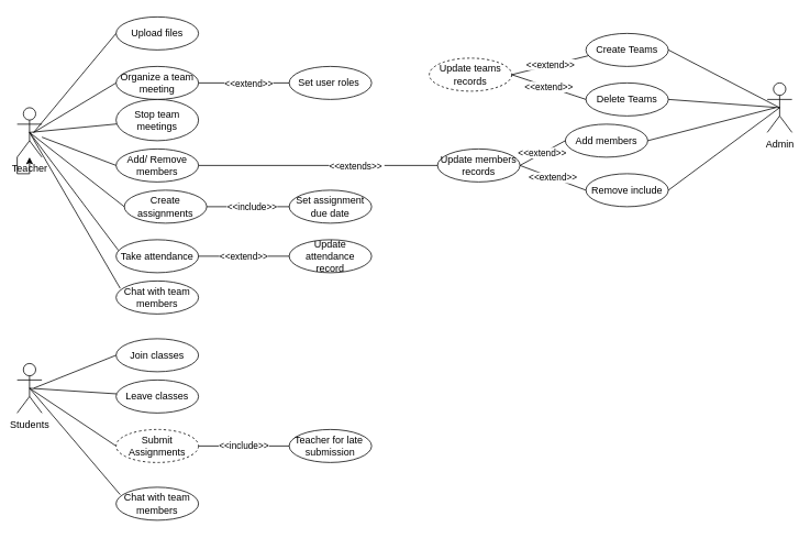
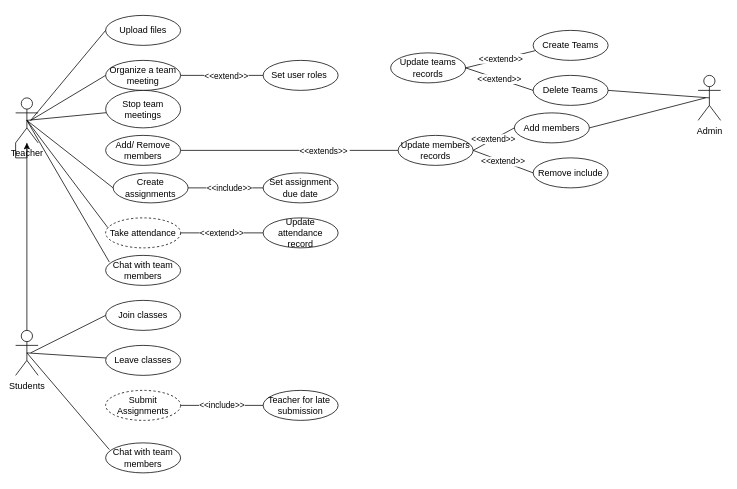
  <mxCell id="0" />
  <mxCell id="1" parent="0" />
  <mxCell id="2" value="Students" style="shape=umlActor;verticalLabelPosition=bottom;verticalAlign=top;html=1;outlineConnect=0;" vertex="1" parent="1"><mxGeometry x="20" y="440" width="30" height="60" as="geometry" /></mxCell>
  <mxCell id="3" value="Create Teams" style="ellipse;whiteSpace=wrap;html=1;" vertex="1" parent="1"><mxGeometry x="710" y="40" width="100" height="40" as="geometry" /></mxCell>
  <mxCell id="4" value="Admin" style="shape=umlActor;verticalLabelPosition=bottom;verticalAlign=top;html=1;outlineConnect=0;" vertex="1" parent="1"><mxGeometry x="930" y="100" width="30" height="60" as="geometry" /></mxCell>
  <mxCell id="5" value="Add members" style="ellipse;whiteSpace=wrap;html=1;" vertex="1" parent="1"><mxGeometry x="685" y="150" width="100" height="40" as="geometry" /></mxCell>
  <mxCell id="6" value="Remove include" style="ellipse;whiteSpace=wrap;html=1;" vertex="1" parent="1"><mxGeometry x="710" y="210" width="100" height="40" as="geometry" /></mxCell>
  <mxCell id="7" value="Delete Teams" style="ellipse;whiteSpace=wrap;html=1;" vertex="1" parent="1"><mxGeometry x="710" y="100" width="100" height="40" as="geometry" /></mxCell>
- <mxCell id="8" value="Update teams records" style="ellipse;whiteSpace=wrap;html=1;dashed=1;" vertex="1" parent="1"><mxGeometry x="520" y="70" width="100" height="40" as="geometry" /></mxCell>
+ <mxCell id="8" value="Update teams records" style="ellipse;whiteSpace=wrap;html=1;" vertex="1" parent="1"><mxGeometry x="520" y="70" width="100" height="40" as="geometry" /></mxCell>
  <mxCell id="9" value="&amp;lt;&amp;lt;extend&amp;gt;&amp;gt;" style="endArrow=none;html=1;exitX=1;exitY=0.5;exitDx=0;exitDy=0;entryX=0;entryY=0.5;entryDx=0;entryDy=0;" edge="1" parent="1" source="8" target="7"><mxGeometry width="50" height="50" relative="1" as="geometry"><mxPoint x="570" y="130" as="sourcePoint" /><mxPoint x="620" y="80" as="targetPoint" /></mxGeometry></mxCell>
  <mxCell id="10" value="&amp;lt;&amp;lt;extend&amp;gt;&amp;gt;" style="endArrow=none;html=1;exitX=1;exitY=0.5;exitDx=0;exitDy=0;entryX=0.03;entryY=0.675;entryDx=0;entryDy=0;entryPerimeter=0;" edge="1" parent="1" source="8" target="3"><mxGeometry width="50" height="50" relative="1" as="geometry"><mxPoint x="655" y="120" as="sourcePoint" /><mxPoint x="720" y="130" as="targetPoint" /></mxGeometry></mxCell>
  <mxCell id="11" value="Update members records" style="ellipse;whiteSpace=wrap;html=1;" vertex="1" parent="1"><mxGeometry x="530" y="180" width="100" height="40" as="geometry" /></mxCell>
  <mxCell id="12" value="&amp;lt;&amp;lt;extend&amp;gt;&amp;gt;" style="endArrow=none;html=1;exitX=1;exitY=0.5;exitDx=0;exitDy=0;entryX=0;entryY=0.5;entryDx=0;entryDy=0;" edge="1" source="11" parent="1" target="6"><mxGeometry width="50" height="50" relative="1" as="geometry"><mxPoint x="549" y="233" as="sourcePoint" /><mxPoint x="689" y="223" as="targetPoint" /></mxGeometry></mxCell>
  <mxCell id="13" value="&amp;lt;&amp;lt;extend&amp;gt;&amp;gt;" style="endArrow=none;html=1;exitX=1;exitY=0.5;exitDx=0;exitDy=0;entryX=0;entryY=0.5;entryDx=0;entryDy=0;" edge="1" source="11" parent="1" target="5"><mxGeometry width="50" height="50" relative="1" as="geometry"><mxPoint x="634" y="223" as="sourcePoint" /><mxPoint x="692" y="170" as="targetPoint" /></mxGeometry></mxCell>
- <mxCell id="14" value="" style="endArrow=none;html=1;entryX=1;entryY=0.5;entryDx=0;entryDy=0;exitX=0.5;exitY=0.5;exitDx=0;exitDy=0;exitPerimeter=0;" edge="1" parent="1" source="4" target="3"><mxGeometry width="50" height="50" relative="1" as="geometry"><mxPoint x="570" y="130" as="sourcePoint" /><mxPoint x="620" y="80" as="targetPoint" /></mxGeometry></mxCell>
  <mxCell id="15" value="" style="endArrow=none;html=1;entryX=1;entryY=0.5;entryDx=0;entryDy=0;exitX=0.5;exitY=0.5;exitDx=0;exitDy=0;exitPerimeter=0;" edge="1" parent="1" source="4" target="7"><mxGeometry width="50" height="50" relative="1" as="geometry"><mxPoint x="955" y="140" as="sourcePoint" /><mxPoint x="820" y="70" as="targetPoint" /></mxGeometry></mxCell>
  <mxCell id="16" value="" style="endArrow=none;html=1;entryX=1;entryY=0.5;entryDx=0;entryDy=0;" edge="1" parent="1" target="5"><mxGeometry width="50" height="50" relative="1" as="geometry"><mxPoint x="940" y="130" as="sourcePoint" /><mxPoint x="830" y="80" as="targetPoint" /></mxGeometry></mxCell>
- <mxCell id="17" value="" style="endArrow=none;html=1;entryX=1;entryY=0.5;entryDx=0;entryDy=0;exitX=0.5;exitY=0.5;exitDx=0;exitDy=0;exitPerimeter=0;" edge="1" parent="1" source="4" target="6"><mxGeometry width="50" height="50" relative="1" as="geometry"><mxPoint x="975" y="160" as="sourcePoint" /><mxPoint x="840" y="90" as="targetPoint" /></mxGeometry></mxCell>
- <mxCell id="18" value="Join classes" style="ellipse;whiteSpace=wrap;html=1;" vertex="1" parent="1"><mxGeometry x="140" y="410" width="100" height="40" as="geometry" /></mxCell>
+ <mxCell id="18" value="Join classes" style="ellipse;whiteSpace=wrap;html=1;" vertex="1" parent="1"><mxGeometry x="140" y="400" width="100" height="40" as="geometry" /></mxCell>
  <mxCell id="19" value="Leave classes" style="ellipse;whiteSpace=wrap;html=1;" vertex="1" parent="1"><mxGeometry x="140" y="460" width="100" height="40" as="geometry" /></mxCell>
  <mxCell id="20" value="Submit Assignments" style="ellipse;whiteSpace=wrap;html=1;dashed=1;" vertex="1" parent="1"><mxGeometry x="140" y="520" width="100" height="40" as="geometry" /></mxCell>
  <mxCell id="21" value="Chat with team members" style="ellipse;whiteSpace=wrap;html=1;" vertex="1" parent="1"><mxGeometry x="140" y="590" width="100" height="40" as="geometry" /></mxCell>
  <mxCell id="22" value="" style="endArrow=none;html=1;entryX=0;entryY=0.5;entryDx=0;entryDy=0;" edge="1" parent="1" target="18"><mxGeometry width="50" height="50" relative="1" as="geometry"><mxPoint x="40" y="470" as="sourcePoint" /><mxPoint x="440" y="420" as="targetPoint" /></mxGeometry></mxCell>
  <mxCell id="23" value="" style="endArrow=none;html=1;exitX=0.5;exitY=0.5;exitDx=0;exitDy=0;exitPerimeter=0;" edge="1" parent="1" source="2" target="19"><mxGeometry width="50" height="50" relative="1" as="geometry"><mxPoint x="50" y="480" as="sourcePoint" /><mxPoint x="150" y="430" as="targetPoint" /></mxGeometry></mxCell>
- <mxCell id="24" value="" style="endArrow=none;html=1;exitX=0.5;exitY=0.5;exitDx=0;exitDy=0;exitPerimeter=0;entryX=0;entryY=0.5;entryDx=0;entryDy=0;" edge="1" parent="1" source="2" target="20"><mxGeometry width="50" height="50" relative="1" as="geometry"><mxPoint x="45" y="480" as="sourcePoint" /><mxPoint x="150.638" y="486.815" as="targetPoint" /></mxGeometry></mxCell>
  <mxCell id="25" value="" style="endArrow=none;html=1;exitX=0.5;exitY=0.5;exitDx=0;exitDy=0;exitPerimeter=0;entryX=0.05;entryY=0.225;entryDx=0;entryDy=0;entryPerimeter=0;" edge="1" parent="1" source="2" target="21"><mxGeometry width="50" height="50" relative="1" as="geometry"><mxPoint x="45" y="480" as="sourcePoint" /><mxPoint x="150" y="620" as="targetPoint" /></mxGeometry></mxCell>
  <mxCell id="26" value="Teacher for late&amp;nbsp;&lt;br&gt;submission" style="ellipse;whiteSpace=wrap;html=1;" vertex="1" parent="1"><mxGeometry x="350" y="520" width="100" height="40" as="geometry" /></mxCell>
  <mxCell id="27" value="&amp;lt;&amp;lt;include&amp;gt;&amp;gt;" style="endArrow=none;html=1;exitX=1;exitY=0.5;exitDx=0;exitDy=0;entryX=0;entryY=0.5;entryDx=0;entryDy=0;" edge="1" parent="1" source="20" target="26"><mxGeometry width="50" height="50" relative="1" as="geometry"><mxPoint x="390" y="570" as="sourcePoint" /><mxPoint x="440" y="520" as="targetPoint" /></mxGeometry></mxCell>
  <mxCell id="28" value="Teacher" style="shape=umlActor;verticalLabelPosition=bottom;verticalAlign=top;html=1;outlineConnect=0;" vertex="1" parent="1"><mxGeometry x="20" y="130" width="30" height="60" as="geometry" /></mxCell>
  <mxCell id="29" value="Organize a team meeting" style="ellipse;whiteSpace=wrap;html=1;" vertex="1" parent="1"><mxGeometry x="140" y="80" width="100" height="40" as="geometry" /></mxCell>
  <mxCell id="30" value="Stop team meetings" style="ellipse;whiteSpace=wrap;html=1;" vertex="1" parent="1"><mxGeometry x="140" y="120" width="100" height="50" as="geometry" /></mxCell>
  <mxCell id="31" value="Create assignments" style="ellipse;whiteSpace=wrap;html=1;" vertex="1" parent="1"><mxGeometry x="150" y="230" width="100" height="40" as="geometry" /></mxCell>
  <mxCell id="32" value="Chat with team members" style="ellipse;whiteSpace=wrap;html=1;" vertex="1" parent="1"><mxGeometry x="140" y="340" width="100" height="40" as="geometry" /></mxCell>
  <mxCell id="33" value="" style="endArrow=none;html=1;entryX=0;entryY=0.5;entryDx=0;entryDy=0;" edge="1" target="29" parent="1"><mxGeometry width="50" height="50" relative="1" as="geometry"><mxPoint x="40" y="160" as="sourcePoint" /><mxPoint x="440" y="110" as="targetPoint" /></mxGeometry></mxCell>
  <mxCell id="34" value="" style="endArrow=none;html=1;exitX=0.5;exitY=0.5;exitDx=0;exitDy=0;exitPerimeter=0;" edge="1" source="28" target="30" parent="1"><mxGeometry width="50" height="50" relative="1" as="geometry"><mxPoint x="50" y="170" as="sourcePoint" /><mxPoint x="150" y="120" as="targetPoint" /></mxGeometry></mxCell>
  <mxCell id="35" value="" style="endArrow=none;html=1;exitX=0.5;exitY=0.5;exitDx=0;exitDy=0;exitPerimeter=0;entryX=0;entryY=0.5;entryDx=0;entryDy=0;" edge="1" source="28" target="31" parent="1"><mxGeometry width="50" height="50" relative="1" as="geometry"><mxPoint x="45" y="170" as="sourcePoint" /><mxPoint x="150.638" y="176.815" as="targetPoint" /></mxGeometry></mxCell>
  <mxCell id="36" value="" style="endArrow=none;html=1;exitX=0.5;exitY=0.5;exitDx=0;exitDy=0;exitPerimeter=0;entryX=0.05;entryY=0.225;entryDx=0;entryDy=0;entryPerimeter=0;" edge="1" source="28" target="32" parent="1"><mxGeometry width="50" height="50" relative="1" as="geometry"><mxPoint x="45" y="170" as="sourcePoint" /><mxPoint x="150" y="310" as="targetPoint" /></mxGeometry></mxCell>
  <mxCell id="37" value="&amp;lt;&amp;lt;include&amp;gt;&amp;gt;" style="endArrow=none;html=1;exitX=1;exitY=0.5;exitDx=0;exitDy=0;entryX=0;entryY=0.5;entryDx=0;entryDy=0;" edge="1" source="31" parent="1"><mxGeometry width="50" height="50" relative="1" as="geometry"><mxPoint x="400" y="280" as="sourcePoint" /><mxPoint x="360" y="250" as="targetPoint" /></mxGeometry></mxCell>
  <mxCell id="38" value="Set assignment due date" style="ellipse;whiteSpace=wrap;html=1;" vertex="1" parent="1"><mxGeometry x="350" y="230" width="100" height="40" as="geometry" /></mxCell>
  <mxCell id="39" value="Upload files" style="ellipse;whiteSpace=wrap;html=1;" vertex="1" parent="1"><mxGeometry x="140" y="20" width="100" height="40" as="geometry" /></mxCell>
  <mxCell id="40" value="" style="endArrow=none;html=1;entryX=0;entryY=0.5;entryDx=0;entryDy=0;" edge="1" parent="1" target="39"><mxGeometry width="50" height="50" relative="1" as="geometry"><mxPoint x="40" y="160" as="sourcePoint" /><mxPoint x="150" y="120" as="targetPoint" /></mxGeometry></mxCell>
- <mxCell id="41" value="Take attendance" style="ellipse;whiteSpace=wrap;html=1;" vertex="1" parent="1"><mxGeometry x="140" y="290" width="100" height="40" as="geometry" /></mxCell>
+ <mxCell id="41" value="Take attendance" style="ellipse;whiteSpace=wrap;html=1;dashed=1;" vertex="1" parent="1"><mxGeometry x="140" y="290" width="100" height="40" as="geometry" /></mxCell>
  <mxCell id="42" value="&amp;lt;&amp;lt;extend&amp;gt;&amp;gt;" style="endArrow=none;html=1;exitX=1;exitY=0.5;exitDx=0;exitDy=0;entryX=0;entryY=0.5;entryDx=0;entryDy=0;" edge="1" source="41" parent="1"><mxGeometry width="50" height="50" relative="1" as="geometry"><mxPoint x="390" y="340" as="sourcePoint" /><mxPoint x="350" y="310" as="targetPoint" /></mxGeometry></mxCell>
  <mxCell id="43" value="Update attendance &lt;br&gt;record" style="ellipse;whiteSpace=wrap;html=1;" vertex="1" parent="1"><mxGeometry x="350" y="290" width="100" height="40" as="geometry" /></mxCell>
  <mxCell id="44" value="" style="endArrow=none;html=1;entryX=0.028;entryY=0.322;entryDx=0;entryDy=0;entryPerimeter=0;" edge="1" parent="1" target="41"><mxGeometry width="50" height="50" relative="1" as="geometry"><mxPoint x="35" y="160" as="sourcePoint" /><mxPoint x="130" y="280" as="targetPoint" /></mxGeometry></mxCell>
  <mxCell id="45" value="Set user roles&amp;nbsp;" style="ellipse;whiteSpace=wrap;html=1;" vertex="1" parent="1"><mxGeometry x="350" y="80" width="100" height="40" as="geometry" /></mxCell>
  <mxCell id="46" value="" style="endArrow=none;html=1;exitX=1;exitY=0.5;exitDx=0;exitDy=0;entryX=0;entryY=0.5;entryDx=0;entryDy=0;" edge="1" parent="1" source="29" target="45"><mxGeometry width="50" height="50" relative="1" as="geometry"><mxPoint x="300" y="190" as="sourcePoint" /><mxPoint x="350" y="140" as="targetPoint" /></mxGeometry></mxCell>
  <mxCell id="47" value="&amp;lt;&amp;lt;extend&amp;gt;&amp;gt;" style="edgeLabel;html=1;align=center;verticalAlign=middle;resizable=0;points=[];" vertex="1" connectable="0" parent="46"><mxGeometry x="-0.339" y="4" relative="1" as="geometry"><mxPoint x="24" y="4" as="offset" /></mxGeometry></mxCell>
  <mxCell id="48" value="Add/ Remove members" style="ellipse;whiteSpace=wrap;html=1;" vertex="1" parent="1"><mxGeometry x="140" y="180" width="100" height="40" as="geometry" /></mxCell>
- <mxCell id="49" value="" style="endArrow=none;html=1;entryX=0;entryY=0.5;entryDx=0;entryDy=0;" edge="1" parent="1" source="28" target="48"><mxGeometry width="50" height="50" relative="1" as="geometry"><mxPoint x="590" y="320" as="sourcePoint" /><mxPoint x="640" y="270" as="targetPoint" /></mxGeometry></mxCell>
+ <mxCell id="49" value="" style="endArrow=none;html=1;" edge="1" parent="1" source="28" target="2"><mxGeometry width="50" height="50" relative="1" as="geometry"><mxPoint x="590" y="320" as="sourcePoint" /><mxPoint x="640" y="270" as="targetPoint" /></mxGeometry></mxCell>
  <mxCell id="50" style="edgeStyle=orthogonalEdgeStyle;rounded=0;orthogonalLoop=1;jettySize=auto;html=1;exitX=0;exitY=1;exitDx=0;exitDy=0;exitPerimeter=0;" edge="1" parent="1" source="28" target="28"><mxGeometry relative="1" as="geometry" /></mxCell>
  <mxCell id="51" value="" style="endArrow=none;html=1;exitX=1;exitY=0.5;exitDx=0;exitDy=0;entryX=0;entryY=0.5;entryDx=0;entryDy=0;" edge="1" parent="1" source="48" target="11"><mxGeometry width="50" height="50" relative="1" as="geometry"><mxPoint x="590" y="320" as="sourcePoint" /><mxPoint x="640" y="270" as="targetPoint" /></mxGeometry></mxCell>
  <mxCell id="52" value="&amp;lt;&amp;lt;extends&amp;gt;&amp;gt;&amp;nbsp;" style="edgeLabel;html=1;align=center;verticalAlign=middle;resizable=0;points=[];" vertex="1" connectable="0" parent="51"><mxGeometry x="0.318" relative="1" as="geometry"><mxPoint as="offset" /></mxGeometry></mxCell>
